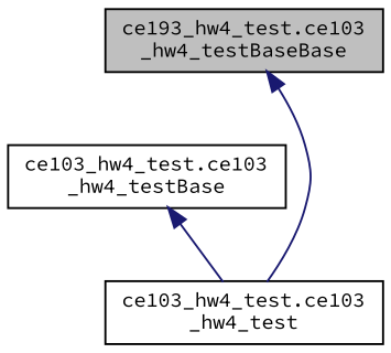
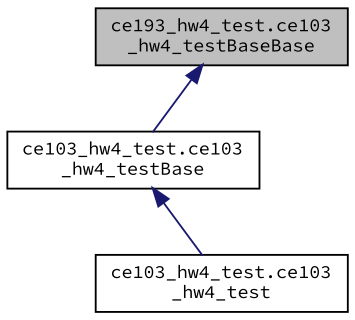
  digraph {
    fontname="Source Code Pro"
    node [color=black fillcolor=white fontname="Source Code Pro" fontsize=10 shape=record style=filled]
    edge [color=midnightblue dir=back fontname="Source Code Pro" fontsize=10 labelfontname=Helvetica labelfontsize=10 style=solid]
    n1 [fillcolor=grey75 fontcolor=black height=0.2 label="ce193_hw4_test.ce103\l_hw4_testBaseBase" width=0.4]
    n2 [height=0.2 label="ce103_hw4_test.ce103\l_hw4_testBase" width=0.4]
    n3 [height=0.2 label="ce103_hw4_test.ce103\l_hw4_test" width=0.4]
-   n1 -> n3
+   n1 -> n2
    n2 -> n3
  }
